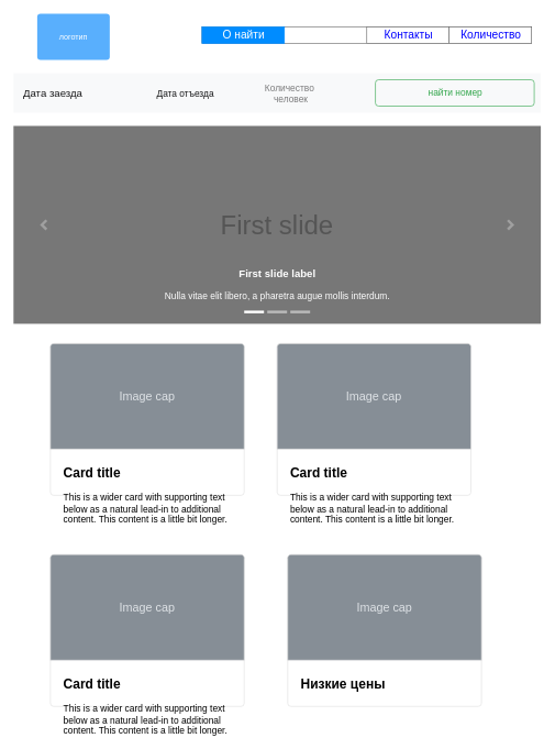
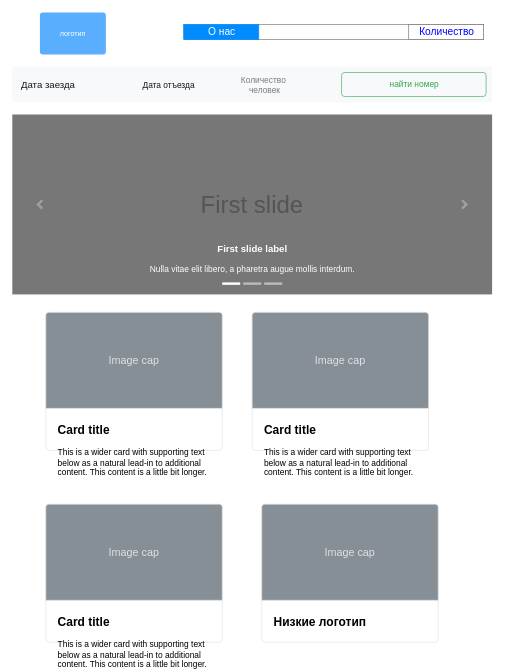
  <mxCell id="0" />
  <mxCell id="1" parent="0" />
  <mxCell id="2" value="" style="strokeWidth=1;shadow=0;dashed=0;align=center;html=1;shape=mxgraph.mockup.text.rrect;rSize=0;strokeColor=#666666;" vertex="1" parent="1"><mxGeometry x="306" y="40" width="500" height="25" as="geometry" /></mxCell>
- <mxCell id="3" value="Контакты" style="strokeColor=inherit;fillColor=inherit;gradientColor=inherit;strokeWidth=1;shadow=0;dashed=0;align=center;html=1;shape=mxgraph.mockup.text.rrect;rSize=0;fontSize=17;fontColor=#0000ff;" vertex="1" parent="2"><mxGeometry x="250" width="125" height="25" as="geometry" /></mxCell>
  <mxCell id="4" value="Количество" style="strokeColor=inherit;fillColor=inherit;gradientColor=inherit;strokeWidth=1;shadow=0;dashed=0;align=center;html=1;shape=mxgraph.mockup.text.rrect;rSize=0;fontSize=17;fontColor=#0000ff;" vertex="1" parent="2"><mxGeometry x="375" width="125" height="25" as="geometry" /></mxCell>
- <mxCell id="5" value="О найти" style="strokeWidth=1;shadow=0;dashed=0;align=center;html=1;shape=mxgraph.mockup.text.rrect;rSize=0;fontSize=17;fontColor=#ffffff;fillColor=#008cff;strokeColor=#008cff;" vertex="1" parent="2"><mxGeometry width="125" height="25" as="geometry" /></mxCell>
+ <mxCell id="5" value="О нас" style="strokeWidth=1;shadow=0;dashed=0;align=center;html=1;shape=mxgraph.mockup.text.rrect;rSize=0;fontSize=17;fontColor=#ffffff;fillColor=#008cff;strokeColor=#008cff;" vertex="1" parent="2"><mxGeometry width="125" height="25" as="geometry" /></mxCell>
  <mxCell id="6" value="First slide" style="html=1;shadow=0;dashed=0;strokeColor=none;strokeWidth=1;fillColor=#777777;fontColor=#555555;whiteSpace=wrap;align=center;verticalAlign=middle;fontStyle=0;fontSize=40;" vertex="1" parent="1"><mxGeometry x="20" y="190" width="800" height="300" as="geometry" /></mxCell>
  <mxCell id="7" value="" style="html=1;verticalLabelPosition=bottom;labelBackgroundColor=#ffffff;verticalAlign=top;shadow=0;dashed=0;strokeWidth=4;shape=mxgraph.ios7.misc.more;strokeColor=#a0a0a0;" vertex="1" parent="6"><mxGeometry x="1" y="0.5" width="7" height="14" relative="1" as="geometry"><mxPoint x="-50" y="-7" as="offset" /></mxGeometry></mxCell>
  <mxCell id="8" value="" style="flipH=1;html=1;verticalLabelPosition=bottom;labelBackgroundColor=#ffffff;verticalAlign=top;shadow=0;dashed=0;strokeWidth=4;shape=mxgraph.ios7.misc.more;strokeColor=#a0a0a0;" vertex="1" parent="6"><mxGeometry y="0.5" width="7" height="14" relative="1" as="geometry"><mxPoint x="43" y="-7" as="offset" /></mxGeometry></mxCell>
  <mxCell id="9" value="" style="html=1;shadow=0;strokeColor=none;fillColor=#ffffff;" vertex="1" parent="6"><mxGeometry x="0.5" y="1" width="30" height="4" relative="1" as="geometry"><mxPoint x="-50" y="-20" as="offset" /></mxGeometry></mxCell>
  <mxCell id="10" value="" style="html=1;shadow=0;strokeColor=none;fillColor=#BBBBBB;" vertex="1" parent="6"><mxGeometry x="0.5" y="1" width="30" height="4" relative="1" as="geometry"><mxPoint x="-15" y="-20" as="offset" /></mxGeometry></mxCell>
  <mxCell id="11" value="" style="html=1;shadow=0;strokeColor=none;fillColor=#BBBBBB;" vertex="1" parent="6"><mxGeometry x="0.5" y="1" width="30" height="4" relative="1" as="geometry"><mxPoint x="20" y="-20" as="offset" /></mxGeometry></mxCell>
  <mxCell id="12" value="&lt;font style=&quot;font-size: 16px&quot;&gt;&lt;b&gt;First slide label&lt;/b&gt;&lt;/font&gt;&lt;br style=&quot;font-size: 14px&quot;&gt;&lt;br style=&quot;font-size: 14px&quot;&gt;Nulla vitae elit libero, a pharetra augue mollis interdum." style="html=1;shadow=0;strokeColor=none;fillColor=none;resizeWidth=1;fontColor=#FFFFFF;fontSize=14;" vertex="1" parent="6"><mxGeometry y="1" width="800" height="60" relative="1" as="geometry"><mxPoint y="-90" as="offset" /></mxGeometry></mxCell>
  <mxCell id="13" value="&lt;b&gt;&lt;font style=&quot;font-size: 20px&quot;&gt;Card title&lt;/font&gt;&lt;/b&gt;&lt;br&gt;&lt;br&gt;This is a wider card with supporting text below as a natural lead-in to additional content. This content is a little bit longer." style="html=1;shadow=0;dashed=0;shape=mxgraph.bootstrap.rrect;rSize=5;strokeColor=#DFDFDF;html=1;whiteSpace=wrap;fillColor=#ffffff;fontColor=#000000;verticalAlign=top;align=left;spacing=20;spacingBottom=0;fontSize=14;spacingTop=160;" vertex="1" parent="1"><mxGeometry x="76" y="520" width="294" height="230" as="geometry" /></mxCell>
  <mxCell id="14" value="Image cap" style="html=1;shadow=0;dashed=0;shape=mxgraph.bootstrap.topButton;rSize=5;perimeter=none;whiteSpace=wrap;fillColor=#868E96;strokeColor=#DFDFDF;fontColor=#DEE2E6;resizeWidth=1;fontSize=18;" vertex="1" parent="13"><mxGeometry width="294" height="160" relative="1" as="geometry" /></mxCell>
  <mxCell id="15" value="Дата заезда" style="html=1;shadow=0;dashed=0;fillColor=#F8F9FA;strokeColor=none;fontSize=16;fontColor=#181819;align=left;spacing=15;" vertex="1" parent="1"><mxGeometry x="20" y="110" width="800" height="60" as="geometry" /></mxCell>
  <mxCell id="16" value="Дата отъезда" style="fillColor=none;strokeColor=none;fontSize=14;fontColor=#181819;align=center;" vertex="1" parent="15"><mxGeometry width="70" height="40" relative="1" as="geometry"><mxPoint x="226" y="10" as="offset" /></mxGeometry></mxCell>
  <mxCell id="17" value="Количество &#10;человек" style="fillColor=none;strokeColor=none;fontSize=14;fontColor=#7C7C7D;align=center;" vertex="1" parent="15"><mxGeometry width="50" height="40" relative="1" as="geometry"><mxPoint x="396" y="10" as="offset" /></mxGeometry></mxCell>
  <mxCell id="18" value="найти номер" style="html=1;shadow=0;dashed=0;shape=mxgraph.bootstrap.rrect;rSize=5;fontSize=14;fontColor=#33A64C;strokeColor=#33A64C;fillColor=none;" vertex="1" parent="15"><mxGeometry x="1" width="241" height="40" relative="1" as="geometry"><mxPoint x="-251" y="10" as="offset" /></mxGeometry></mxCell>
- <mxCell id="19" value="логотип" style="html=1;shadow=0;dashed=0;shape=mxgraph.bootstrap.rrect;rSize=5;strokeColor=none;html=1;whiteSpace=wrap;fillColor=#59AFFD;fontColor=#ffffff;align=center;spacing=10;" vertex="1" parent="1"><mxGeometry x="56" y="20" width="110" height="70" as="geometry" /></mxCell>
+ <mxCell id="19" value="логотип" style="html=1;shadow=0;dashed=0;shape=mxgraph.bootstrap.rrect;rSize=5;strokeColor=none;html=1;whiteSpace=wrap;fillColor=#59AFFD;fontColor=#ffffff;align=center;spacing=10;" vertex="1" parent="1"><mxGeometry x="66" y="20" width="110" height="70" as="geometry" /></mxCell>
  <mxCell id="20" value="&lt;b&gt;&lt;font style=&quot;font-size: 20px&quot;&gt;Card title&lt;/font&gt;&lt;/b&gt;&lt;br&gt;&lt;br&gt;This is a wider card with supporting text below as a natural lead-in to additional content. This content is a little bit longer." style="html=1;shadow=0;dashed=0;shape=mxgraph.bootstrap.rrect;rSize=5;strokeColor=#DFDFDF;html=1;whiteSpace=wrap;fillColor=#ffffff;fontColor=#000000;verticalAlign=top;align=left;spacing=20;spacingBottom=0;fontSize=14;spacingTop=160;" vertex="1" parent="1"><mxGeometry x="420" y="520" width="294" height="230" as="geometry" /></mxCell>
  <mxCell id="21" value="Image cap" style="html=1;shadow=0;dashed=0;shape=mxgraph.bootstrap.topButton;rSize=5;perimeter=none;whiteSpace=wrap;fillColor=#868E96;strokeColor=#DFDFDF;fontColor=#DEE2E6;resizeWidth=1;fontSize=18;" vertex="1" parent="20"><mxGeometry width="294" height="160" relative="1" as="geometry" /></mxCell>
- <mxCell id="22" value="&lt;span style=&quot;font-size: 20px&quot;&gt;&lt;b&gt;Низкие цены&lt;/b&gt;&lt;/span&gt;" style="html=1;shadow=0;dashed=0;shape=mxgraph.bootstrap.rrect;rSize=5;strokeColor=#DFDFDF;html=1;whiteSpace=wrap;fillColor=#ffffff;fontColor=#000000;verticalAlign=top;align=left;spacing=20;spacingBottom=0;fontSize=14;spacingTop=160;" vertex="1" parent="1"><mxGeometry x="436" y="840" width="294" height="230" as="geometry" /></mxCell>
+ <mxCell id="22" value="&lt;span style=&quot;font-size: 20px&quot;&gt;&lt;b&gt;Низкие логотип&lt;/b&gt;&lt;/span&gt;" style="html=1;shadow=0;dashed=0;shape=mxgraph.bootstrap.rrect;rSize=5;strokeColor=#DFDFDF;html=1;whiteSpace=wrap;fillColor=#ffffff;fontColor=#000000;verticalAlign=top;align=left;spacing=20;spacingBottom=0;fontSize=14;spacingTop=160;" vertex="1" parent="1"><mxGeometry x="436" y="840" width="294" height="230" as="geometry" /></mxCell>
  <mxCell id="23" value="Image cap" style="html=1;shadow=0;dashed=0;shape=mxgraph.bootstrap.topButton;rSize=5;perimeter=none;whiteSpace=wrap;fillColor=#868E96;strokeColor=#DFDFDF;fontColor=#DEE2E6;resizeWidth=1;fontSize=18;" vertex="1" parent="22"><mxGeometry width="294" height="160" relative="1" as="geometry" /></mxCell>
  <mxCell id="24" value="&lt;b&gt;&lt;font style=&quot;font-size: 20px&quot;&gt;Card title&lt;/font&gt;&lt;/b&gt;&lt;br&gt;&lt;br&gt;This is a wider card with supporting text below as a natural lead-in to additional content. This content is a little bit longer." style="html=1;shadow=0;dashed=0;shape=mxgraph.bootstrap.rrect;rSize=5;strokeColor=#DFDFDF;html=1;whiteSpace=wrap;fillColor=#ffffff;fontColor=#000000;verticalAlign=top;align=left;spacing=20;spacingBottom=0;fontSize=14;spacingTop=160;" vertex="1" parent="1"><mxGeometry x="76" y="840" width="294" height="230" as="geometry" /></mxCell>
  <mxCell id="25" value="Image cap" style="html=1;shadow=0;dashed=0;shape=mxgraph.bootstrap.topButton;rSize=5;perimeter=none;whiteSpace=wrap;fillColor=#868E96;strokeColor=#DFDFDF;fontColor=#DEE2E6;resizeWidth=1;fontSize=18;" vertex="1" parent="24"><mxGeometry width="294" height="160" relative="1" as="geometry" /></mxCell>
